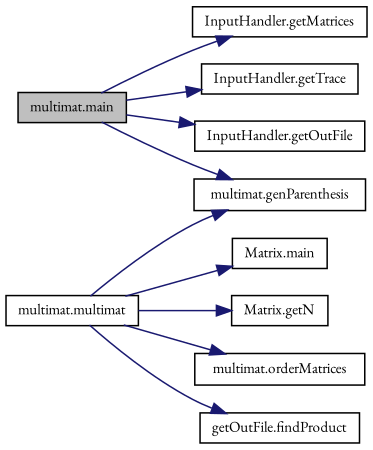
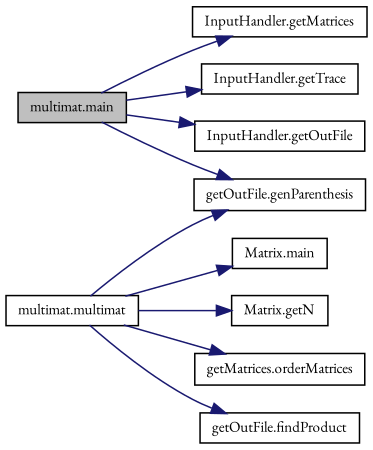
  digraph {
    fontname="EB Garamond"
    rankdir=LR
    node [color=black fillcolor=white fontname="EB Garamond" fontsize=10 shape=record style=filled]
    edge [color=midnightblue fontname="EB Garamond" fontsize=10 labelfontname=Helvetica labelfontsize=10 style=solid]
    n1 [fillcolor=grey75 fontcolor=black height=0.2 label="multimat.main" width=0.4]
    n2 [height=0.2 label="InputHandler.getMatrices" width=0.4]
    n3 [height=0.2 label="InputHandler.getTrace" width=0.4]
    n4 [height=0.2 label="InputHandler.getOutFile" width=0.4]
-   n5 [height=0.2 label="multimat.genParenthesis" width=0.4]
+   n5 [height=0.2 label="getOutFile.genParenthesis" width=0.4]
    n6 [height=0.2 label="multimat.multimat" width=0.4]
    n7 [height=0.2 label="Matrix.main" width=0.4]
    n8 [height=0.2 label="Matrix.getN" width=0.4]
-   n9 [height=0.2 label="multimat.orderMatrices" width=0.4]
+   n9 [height=0.2 label="getMatrices.orderMatrices" width=0.4]
    n10 [height=0.2 label="getOutFile.findProduct" width=0.4]
    n1 -> n2
    n1 -> n3
    n1 -> n4
    n1 -> n5
    n6 -> n5
    n6 -> n7
    n6 -> n8
    n6 -> n9
    n6 -> n10
  }
